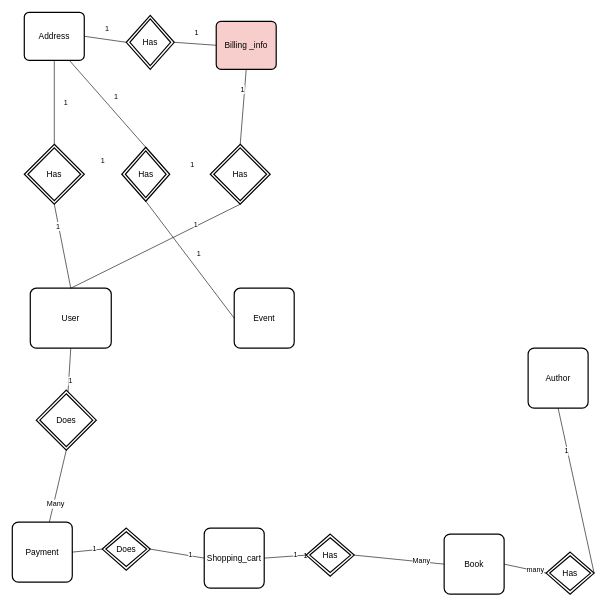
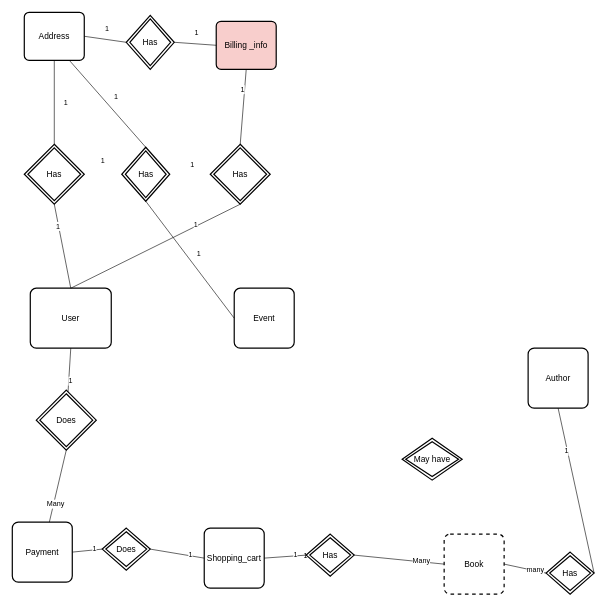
  <mxCell id="0" />
  <mxCell id="1" parent="0" />
  <mxCell id="2" value="User&lt;br&gt;" style="strokeWidth=2;rounded=1;arcSize=10;whiteSpace=wrap;html=1;align=center;fontSize=14;" vertex="1" parent="1"><mxGeometry x="50" y="480" width="135" height="100" as="geometry" /></mxCell>
  <mxCell id="3" value="Shopping_cart&lt;br&gt;" style="strokeWidth=2;rounded=1;arcSize=10;whiteSpace=wrap;html=1;align=center;fontSize=14;" vertex="1" parent="1"><mxGeometry x="340" y="880" width="100" height="100" as="geometry" /></mxCell>
- <mxCell id="4" value="Book&lt;br&gt;" style="strokeWidth=2;rounded=1;arcSize=10;whiteSpace=wrap;html=1;align=center;fontSize=14;" vertex="1" parent="1"><mxGeometry x="740" y="890" width="100" height="100" as="geometry" /></mxCell>
+ <mxCell id="4" value="Book&lt;br&gt;" style="strokeWidth=2;rounded=1;arcSize=10;whiteSpace=wrap;html=1;align=center;fontSize=14;dashed=1;" vertex="1" parent="1"><mxGeometry x="740" y="890" width="100" height="100" as="geometry" /></mxCell>
  <mxCell id="5" value="Payment&lt;br&gt;" style="strokeWidth=2;rounded=1;arcSize=10;whiteSpace=wrap;html=1;align=center;fontSize=14;direction=north;" vertex="1" parent="1"><mxGeometry x="20" y="870" width="100" height="100" as="geometry" /></mxCell>
  <mxCell id="6" value="Event&lt;br&gt;" style="strokeWidth=2;rounded=1;arcSize=10;whiteSpace=wrap;html=1;align=center;fontSize=14;" vertex="1" parent="1"><mxGeometry x="390" y="480" width="100" height="100" as="geometry" /></mxCell>
  <mxCell id="7" value="Author&lt;br&gt;" style="strokeWidth=2;rounded=1;arcSize=10;whiteSpace=wrap;html=1;align=center;fontSize=14;" vertex="1" parent="1"><mxGeometry x="880" y="580" width="100" height="100" as="geometry" /></mxCell>
  <mxCell id="8" value="Address&lt;br&gt;" style="strokeWidth=2;rounded=1;arcSize=10;whiteSpace=wrap;html=1;align=center;fontSize=14;" vertex="1" parent="1"><mxGeometry x="40" y="20" width="100" height="80" as="geometry" /></mxCell>
  <mxCell id="9" value="Has" style="shape=rhombus;double=1;strokeWidth=2;fontSize=17;perimeter=rhombusPerimeter;whiteSpace=wrap;html=1;align=center;fontSize=14;" vertex="1" parent="1"><mxGeometry x="40" y="240" width="100" height="100" as="geometry" /></mxCell>
  <mxCell id="10" value="Billing _info&lt;br&gt;" style="strokeWidth=2;rounded=1;arcSize=10;whiteSpace=wrap;html=1;align=center;fontSize=14;fillColor=#f8cecc;" vertex="1" parent="1"><mxGeometry x="360" y="35" width="100" height="80" as="geometry" /></mxCell>
  <mxCell id="11" value="Has" style="shape=rhombus;double=1;strokeWidth=2;fontSize=17;perimeter=rhombusPerimeter;whiteSpace=wrap;html=1;align=center;fontSize=14;" vertex="1" parent="1"><mxGeometry x="350" y="240" width="100" height="100" as="geometry" /></mxCell>
  <mxCell id="12" value="" style="endArrow=none;html=1;entryX=0.5;entryY=0;entryDx=0;entryDy=0;exitX=0.5;exitY=1;exitDx=0;exitDy=0;" edge="1" parent="1" source="8" target="9"><mxGeometry width="50" height="50" relative="1" as="geometry"><mxPoint x="20" y="1080" as="sourcePoint" /><mxPoint x="70" y="1030" as="targetPoint" /></mxGeometry></mxCell>
  <mxCell id="13" value="1&lt;br&gt;" style="text;html=1;resizable=0;points=[];align=center;verticalAlign=middle;labelBackgroundColor=#ffffff;" vertex="1" connectable="0" parent="12"><mxGeometry y="18" relative="1" as="geometry"><mxPoint as="offset" /></mxGeometry></mxCell>
  <mxCell id="14" value="" style="endArrow=none;html=1;exitX=0.5;exitY=0;exitDx=0;exitDy=0;entryX=0.5;entryY=1;entryDx=0;entryDy=0;" edge="1" parent="1" source="11" target="10"><mxGeometry width="50" height="50" relative="1" as="geometry"><mxPoint x="325" y="190" as="sourcePoint" /><mxPoint x="375" y="140" as="targetPoint" /></mxGeometry></mxCell>
  <mxCell id="15" value="1" style="text;html=1;resizable=0;points=[];align=center;verticalAlign=middle;labelBackgroundColor=#ffffff;" vertex="1" connectable="0" parent="14"><mxGeometry x="0.457" y="4" relative="1" as="geometry"><mxPoint as="offset" /></mxGeometry></mxCell>
  <mxCell id="16" value="" style="endArrow=none;html=1;entryX=0.5;entryY=0;entryDx=0;entryDy=0;exitX=0.5;exitY=1;exitDx=0;exitDy=0;" edge="1" parent="1" source="9" target="2"><mxGeometry width="50" height="50" relative="1" as="geometry"><mxPoint x="80" y="609" as="sourcePoint" /><mxPoint x="130" y="559" as="targetPoint" /></mxGeometry></mxCell>
  <mxCell id="17" value="1" style="text;html=1;resizable=0;points=[];align=center;verticalAlign=middle;labelBackgroundColor=#ffffff;" vertex="1" connectable="0" parent="16"><mxGeometry x="-0.48" y="-2" relative="1" as="geometry"><mxPoint as="offset" /></mxGeometry></mxCell>
  <mxCell id="18" value="" style="endArrow=none;html=1;entryX=0.5;entryY=0;entryDx=0;entryDy=0;exitX=0.5;exitY=1;exitDx=0;exitDy=0;" edge="1" parent="1" source="11" target="2"><mxGeometry width="50" height="50" relative="1" as="geometry"><mxPoint x="160" y="315" as="sourcePoint" /><mxPoint x="370" y="465" as="targetPoint" /></mxGeometry></mxCell>
  <mxCell id="19" value="1" style="text;html=1;resizable=0;points=[];align=center;verticalAlign=middle;labelBackgroundColor=#ffffff;" vertex="1" connectable="0" parent="18"><mxGeometry x="-0.48" y="-2" relative="1" as="geometry"><mxPoint as="offset" /></mxGeometry></mxCell>
  <mxCell id="20" value="Does" style="shape=rhombus;double=1;strokeWidth=2;fontSize=17;perimeter=rhombusPerimeter;whiteSpace=wrap;html=1;align=center;fontSize=14;" vertex="1" parent="1"><mxGeometry x="60" y="650" width="100" height="100" as="geometry" /></mxCell>
  <mxCell id="21" value="" style="endArrow=none;html=1;entryX=0.5;entryY=1;entryDx=0;entryDy=0;" edge="1" parent="1" source="20" target="2"><mxGeometry width="50" height="50" relative="1" as="geometry"><mxPoint x="289.857" y="609.786" as="sourcePoint" /><mxPoint x="99.857" y="749.786" as="targetPoint" /></mxGeometry></mxCell>
  <mxCell id="22" value="1" style="text;html=1;resizable=0;points=[];align=center;verticalAlign=middle;labelBackgroundColor=#ffffff;" vertex="1" connectable="0" parent="21"><mxGeometry x="-0.48" y="-2" relative="1" as="geometry"><mxPoint as="offset" /></mxGeometry></mxCell>
  <mxCell id="23" value="" style="endArrow=none;html=1;entryX=0.5;entryY=1;entryDx=0;entryDy=0;" edge="1" parent="1" source="5" target="20"><mxGeometry width="50" height="50" relative="1" as="geometry"><mxPoint x="309.857" y="360.286" as="sourcePoint" /><mxPoint x="100" y="740" as="targetPoint" /></mxGeometry></mxCell>
  <mxCell id="24" value="Many" style="text;html=1;resizable=0;points=[];align=center;verticalAlign=middle;labelBackgroundColor=#ffffff;" vertex="1" connectable="0" parent="23"><mxGeometry x="-0.48" y="-2" relative="1" as="geometry"><mxPoint as="offset" /></mxGeometry></mxCell>
  <mxCell id="25" value="" style="endArrow=none;html=1;entryX=0.5;entryY=1;entryDx=0;entryDy=0;exitX=0;exitY=0.5;exitDx=0;exitDy=0;" edge="1" parent="1" source="27" target="5"><mxGeometry width="50" height="50" relative="1" as="geometry"><mxPoint x="319.857" y="370.286" as="sourcePoint" /><mxPoint x="129.857" y="510.286" as="targetPoint" /></mxGeometry></mxCell>
  <mxCell id="26" value="1" style="text;html=1;resizable=0;points=[];align=center;verticalAlign=middle;labelBackgroundColor=#ffffff;" vertex="1" connectable="0" parent="25"><mxGeometry x="-0.48" y="-2" relative="1" as="geometry"><mxPoint as="offset" /></mxGeometry></mxCell>
  <mxCell id="27" value="Does" style="shape=rhombus;double=1;strokeWidth=2;fontSize=17;perimeter=rhombusPerimeter;whiteSpace=wrap;html=1;align=center;fontSize=14;" vertex="1" parent="1"><mxGeometry x="170" y="880" width="80" height="70" as="geometry" /></mxCell>
  <mxCell id="28" value="" style="endArrow=none;html=1;entryX=1;entryY=0.5;entryDx=0;entryDy=0;exitX=0;exitY=0.5;exitDx=0;exitDy=0;" edge="1" parent="1" source="3" target="27"><mxGeometry width="50" height="50" relative="1" as="geometry"><mxPoint x="179.857" y="930.286" as="sourcePoint" /><mxPoint x="129.857" y="930.286" as="targetPoint" /></mxGeometry></mxCell>
  <mxCell id="29" value="1" style="text;html=1;resizable=0;points=[];align=center;verticalAlign=middle;labelBackgroundColor=#ffffff;" vertex="1" connectable="0" parent="28"><mxGeometry x="-0.48" y="-2" relative="1" as="geometry"><mxPoint as="offset" /></mxGeometry></mxCell>
  <mxCell id="30" value="" style="endArrow=none;html=1;exitX=0;exitY=0.5;exitDx=0;exitDy=0;" edge="1" parent="1" source="32"><mxGeometry width="50" height="50" relative="1" as="geometry"><mxPoint x="189.857" y="940.286" as="sourcePoint" /><mxPoint x="510" y="930" as="targetPoint" /></mxGeometry></mxCell>
  <mxCell id="31" value="1" style="text;html=1;resizable=0;points=[];align=center;verticalAlign=middle;labelBackgroundColor=#ffffff;" vertex="1" connectable="0" parent="30"><mxGeometry x="-0.48" y="-2" relative="1" as="geometry"><mxPoint as="offset" /></mxGeometry></mxCell>
  <mxCell id="32" value="Has" style="shape=rhombus;double=1;strokeWidth=2;fontSize=17;perimeter=rhombusPerimeter;whiteSpace=wrap;html=1;align=center;fontSize=14;" vertex="1" parent="1"><mxGeometry x="510" y="890" width="80" height="70" as="geometry" /></mxCell>
  <mxCell id="33" value="" style="endArrow=none;html=1;exitX=0;exitY=0.5;exitDx=0;exitDy=0;entryX=1;entryY=0.5;entryDx=0;entryDy=0;" edge="1" parent="1" source="4" target="32"><mxGeometry width="50" height="50" relative="1" as="geometry"><mxPoint x="659.857" y="940.286" as="sourcePoint" /><mxPoint x="560" y="933" as="targetPoint" /></mxGeometry></mxCell>
  <mxCell id="34" value="Many" style="text;html=1;resizable=0;points=[];align=center;verticalAlign=middle;labelBackgroundColor=#ffffff;" vertex="1" connectable="0" parent="33"><mxGeometry x="-0.48" y="-2" relative="1" as="geometry"><mxPoint as="offset" /></mxGeometry></mxCell>
  <mxCell id="35" value="" style="endArrow=none;html=1;entryX=1;entryY=0.5;entryDx=0;entryDy=0;exitX=0;exitY=0.5;exitDx=0;exitDy=0;" edge="1" parent="1" source="32" target="3"><mxGeometry width="50" height="50" relative="1" as="geometry"><mxPoint x="350" y="940" as="sourcePoint" /><mxPoint x="259.857" y="924.571" as="targetPoint" /></mxGeometry></mxCell>
  <mxCell id="36" value="1" style="text;html=1;resizable=0;points=[];align=center;verticalAlign=middle;labelBackgroundColor=#ffffff;" vertex="1" connectable="0" parent="35"><mxGeometry x="-0.48" y="-2" relative="1" as="geometry"><mxPoint as="offset" /></mxGeometry></mxCell>
+ <mxCell id="37" value="May have" style="shape=rhombus;double=1;strokeWidth=2;fontSize=17;perimeter=rhombusPerimeter;whiteSpace=wrap;html=1;align=center;fontSize=14;" vertex="1" parent="1"><mxGeometry x="670" y="730" width="100" height="70" as="geometry" /></mxCell>
  <mxCell id="38" value="" style="endArrow=none;html=1;exitX=1;exitY=0.5;exitDx=0;exitDy=0;entryX=0;entryY=0.5;entryDx=0;entryDy=0;" edge="1" parent="1" source="8" target="40"><mxGeometry width="50" height="50" relative="1" as="geometry"><mxPoint x="99.857" y="110.286" as="sourcePoint" /><mxPoint x="240" y="70" as="targetPoint" /></mxGeometry></mxCell>
  <mxCell id="39" value="1&lt;br&gt;" style="text;html=1;resizable=0;points=[];align=center;verticalAlign=middle;labelBackgroundColor=#ffffff;" vertex="1" connectable="0" parent="38"><mxGeometry y="18" relative="1" as="geometry"><mxPoint as="offset" /></mxGeometry></mxCell>
  <mxCell id="40" value="Has" style="shape=rhombus;double=1;strokeWidth=2;fontSize=17;perimeter=rhombusPerimeter;whiteSpace=wrap;html=1;align=center;fontSize=14;" vertex="1" parent="1"><mxGeometry x="210" y="25" width="80" height="90" as="geometry" /></mxCell>
  <mxCell id="41" value="" style="endArrow=none;html=1;entryX=0;entryY=0.5;entryDx=0;entryDy=0;" edge="1" parent="1" target="10"><mxGeometry width="50" height="50" relative="1" as="geometry"><mxPoint x="290" y="70" as="sourcePoint" /><mxPoint x="219.857" y="80.286" as="targetPoint" /></mxGeometry></mxCell>
  <mxCell id="42" value="1&lt;br&gt;" style="text;html=1;resizable=0;points=[];align=center;verticalAlign=middle;labelBackgroundColor=#ffffff;" vertex="1" connectable="0" parent="41"><mxGeometry y="18" relative="1" as="geometry"><mxPoint as="offset" /></mxGeometry></mxCell>
  <mxCell id="43" value="1&lt;br&gt;" style="text;html=1;resizable=0;points=[];align=center;verticalAlign=middle;labelBackgroundColor=#ffffff;" vertex="1" connectable="0" parent="1"><mxGeometry x="170.258" y="267.517" as="geometry"><mxPoint as="offset" /></mxGeometry></mxCell>
  <mxCell id="44" value="Has" style="shape=rhombus;double=1;strokeWidth=2;fontSize=17;perimeter=rhombusPerimeter;whiteSpace=wrap;html=1;align=center;fontSize=14;" vertex="1" parent="1"><mxGeometry x="202.5" y="245" width="80" height="90" as="geometry" /></mxCell>
  <mxCell id="45" value="1&lt;br&gt;" style="text;html=1;resizable=0;points=[];align=center;verticalAlign=middle;labelBackgroundColor=#ffffff;" vertex="1" connectable="0" parent="1"><mxGeometry x="319.313" y="274.371" as="geometry"><mxPoint as="offset" /></mxGeometry></mxCell>
  <mxCell id="46" value="" style="endArrow=none;html=1;exitX=0.75;exitY=1;exitDx=0;exitDy=0;entryX=0.5;entryY=0;entryDx=0;entryDy=0;" edge="1" parent="1" source="8" target="44"><mxGeometry width="50" height="50" relative="1" as="geometry"><mxPoint x="149.857" y="70.286" as="sourcePoint" /><mxPoint x="219.857" y="80.286" as="targetPoint" /></mxGeometry></mxCell>
  <mxCell id="47" value="1&lt;br&gt;" style="text;html=1;resizable=0;points=[];align=center;verticalAlign=middle;labelBackgroundColor=#ffffff;" vertex="1" connectable="0" parent="46"><mxGeometry y="18" relative="1" as="geometry"><mxPoint as="offset" /></mxGeometry></mxCell>
  <mxCell id="48" value="" style="endArrow=none;html=1;entryX=0;entryY=0.5;entryDx=0;entryDy=0;exitX=0.5;exitY=1;exitDx=0;exitDy=0;" edge="1" parent="1" source="44" target="6"><mxGeometry width="50" height="50" relative="1" as="geometry"><mxPoint x="300" y="80" as="sourcePoint" /><mxPoint x="369.857" y="84.571" as="targetPoint" /></mxGeometry></mxCell>
  <mxCell id="49" value="1&lt;br&gt;" style="text;html=1;resizable=0;points=[];align=center;verticalAlign=middle;labelBackgroundColor=#ffffff;" vertex="1" connectable="0" parent="48"><mxGeometry y="18" relative="1" as="geometry"><mxPoint as="offset" /></mxGeometry></mxCell>
  <mxCell id="50" value="Has" style="shape=rhombus;double=1;strokeWidth=2;fontSize=17;perimeter=rhombusPerimeter;whiteSpace=wrap;html=1;align=center;fontSize=14;" vertex="1" parent="1"><mxGeometry x="910" y="920" width="80" height="70" as="geometry" /></mxCell>
  <mxCell id="51" value="" style="endArrow=none;html=1;exitX=0.5;exitY=1;exitDx=0;exitDy=0;entryX=1;entryY=0.5;entryDx=0;entryDy=0;" edge="1" parent="1" target="50" source="7"><mxGeometry width="50" height="50" relative="1" as="geometry"><mxPoint x="1099.857" y="1110.286" as="sourcePoint" /><mxPoint x="920" y="1103" as="targetPoint" /></mxGeometry></mxCell>
  <mxCell id="52" value="1" style="text;html=1;resizable=0;points=[];align=center;verticalAlign=middle;labelBackgroundColor=#ffffff;" vertex="1" connectable="0" parent="51"><mxGeometry x="-0.48" y="-2" relative="1" as="geometry"><mxPoint as="offset" /></mxGeometry></mxCell>
  <mxCell id="53" value="" style="endArrow=none;html=1;exitX=0;exitY=0.5;exitDx=0;exitDy=0;entryX=1;entryY=0.5;entryDx=0;entryDy=0;" edge="1" parent="1" source="50" target="4"><mxGeometry width="50" height="50" relative="1" as="geometry"><mxPoint x="710" y="1110" as="sourcePoint" /><mxPoint x="800" y="1100" as="targetPoint" /></mxGeometry></mxCell>
  <mxCell id="54" value="many" style="text;html=1;resizable=0;points=[];align=center;verticalAlign=middle;labelBackgroundColor=#ffffff;" vertex="1" connectable="0" parent="53"><mxGeometry x="-0.48" y="-2" relative="1" as="geometry"><mxPoint as="offset" /></mxGeometry></mxCell>
